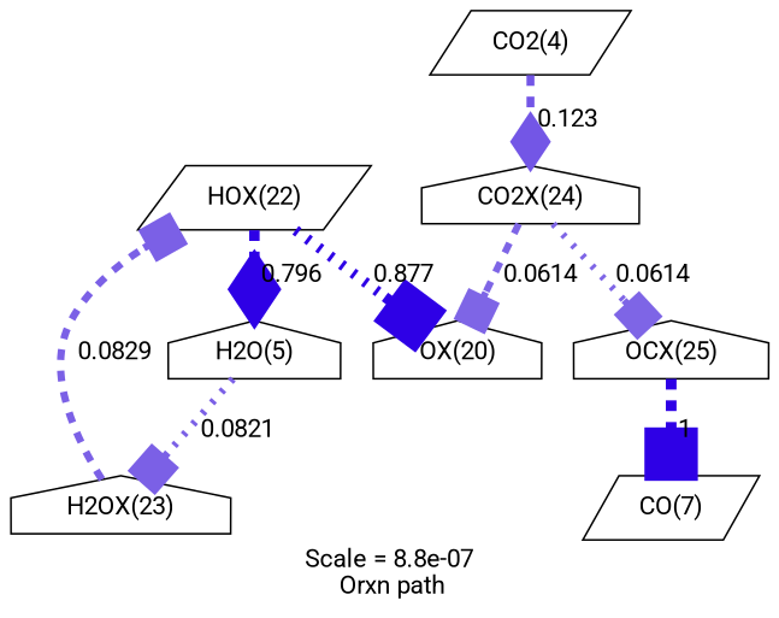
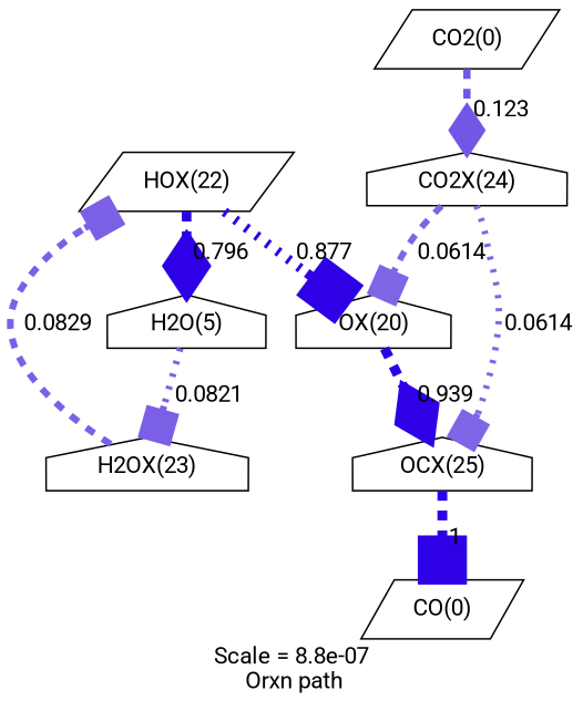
  digraph {
    fontname=Roboto
    label="Scale = 8.8e-07\l Orxn path"
    node [fontname=Roboto shape=house]
    edge [arrowhead=box arrowsize=2.06 color="0.7, 0.582, 0.9" fontname=Roboto penwidth=4.11 style=dashed]
    n1 [label="HOX(22)" shape=parallelogram]
    n2 [label="OX(20)"]
    n3 [label="H2O(5)"]
    n4 [label="OCX(25)"]
-   n5 [label="CO(7)" shape=parallelogram]
+   n5 [label="CO(0)" shape=parallelogram]
    n6 [label="CO2X(24)"]
    n7 [label="H2OX(23)"]
-   n8 [label="CO2(4)" shape=parallelogram]
+   n8 [label="CO2(0)" shape=parallelogram]
    n1 -> n2 [arrowsize=2.95 color="0.7, 1.38, 0.9" label=" 0.877" penwidth=5.9 style=dotted]
    n1 -> n3 [arrowhead=diamond arrowsize=2.91 color="0.7, 1.3, 0.9" label=" 0.796" penwidth=5.83]
+   n2 -> n4 [arrowhead=diamond arrowsize=2.98 color="0.7, 1.44, 0.9" label=" 0.939" penwidth=5.95]
    n3 -> n7 [label=" 0.0821" style=dotted]
    n4 -> n5 [arrowsize=3 color="0.7, 1.5, 0.9" label=" 1" penwidth=6]
    n6 -> n2 [arrowsize=1.95 color="0.7, 0.561, 0.9" label=" 0.0614" penwidth=3.89]
    n6 -> n4 [arrowsize=1.95 color="0.7, 0.561, 0.9" label=" 0.0614" penwidth=3.89 style=dotted]
    n7 -> n1 [label=" 0.0829"]
    n8 -> n6 [arrowhead=diamond arrowsize=2.21 color="0.7, 0.623, 0.9" label=" 0.123" penwidth=4.42]
  }
